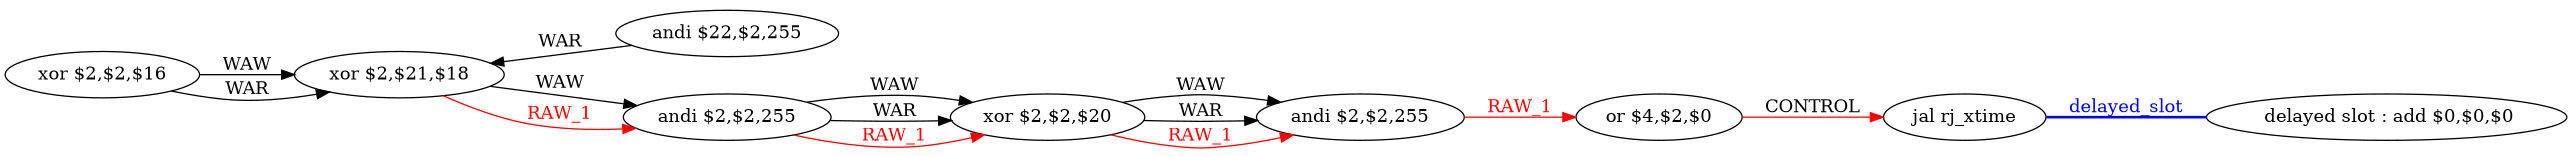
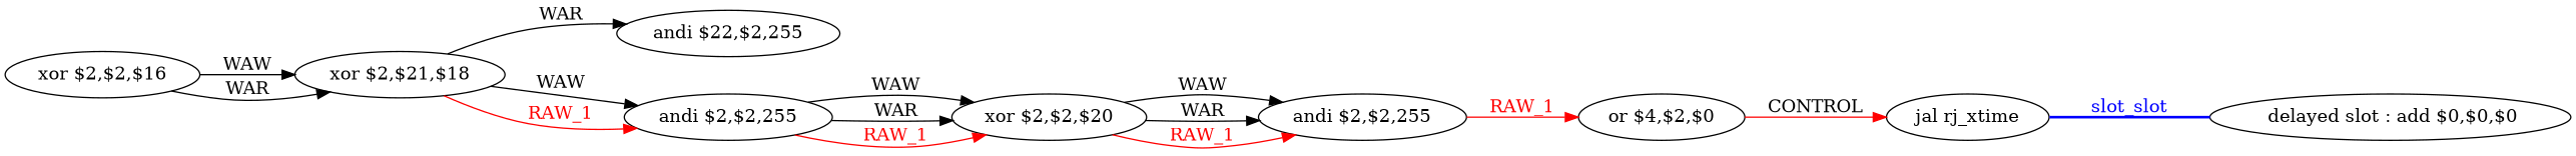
  digraph {
    rankdir=LR
    node [shape=ellipse]
    n1 [label=" delayed slot : add $0,$0,$0"]
    n2 [label="jal rj_xtime"]
    n3 [label="xor $2,$2,$16"]
    n4 [label="xor $2,$21,$18"]
    n5 [label="andi $22,$2,255"]
    n6 [label="andi $2,$2,255"]
    n7 [label="xor $2,$2,$20"]
    n8 [label="andi $2,$2,255"]
    n9 [label="or $4,$2,$0"]
-   n2 -> n1 [color=blue dir=none fontcolor=blue label=delayed_slot style=bold]
+   n2 -> n1 [color=blue dir=none fontcolor=blue label=slot_slot style=bold]
    n3 -> n4 [label=WAW]
    n3 -> n4 [label=WAR]
    n4 -> n6 [label=WAW]
    n4 -> n6 [color=red fontcolor=red label=RAW_1]
-   n5 -> n4 [label=WAR]
+   n4 -> n5 [label=WAR]
    n6 -> n7 [label=WAW]
    n6 -> n7 [label=WAR]
    n6 -> n7 [color=red fontcolor=red label=RAW_1]
    n7 -> n8 [label=WAW]
    n7 -> n8 [label=WAR]
    n7 -> n8 [color=red fontcolor=red label=RAW_1]
    n8 -> n9 [color=red fontcolor=red label=RAW_1]
    n9 -> n2 [color=red label=CONTROL]
  }
